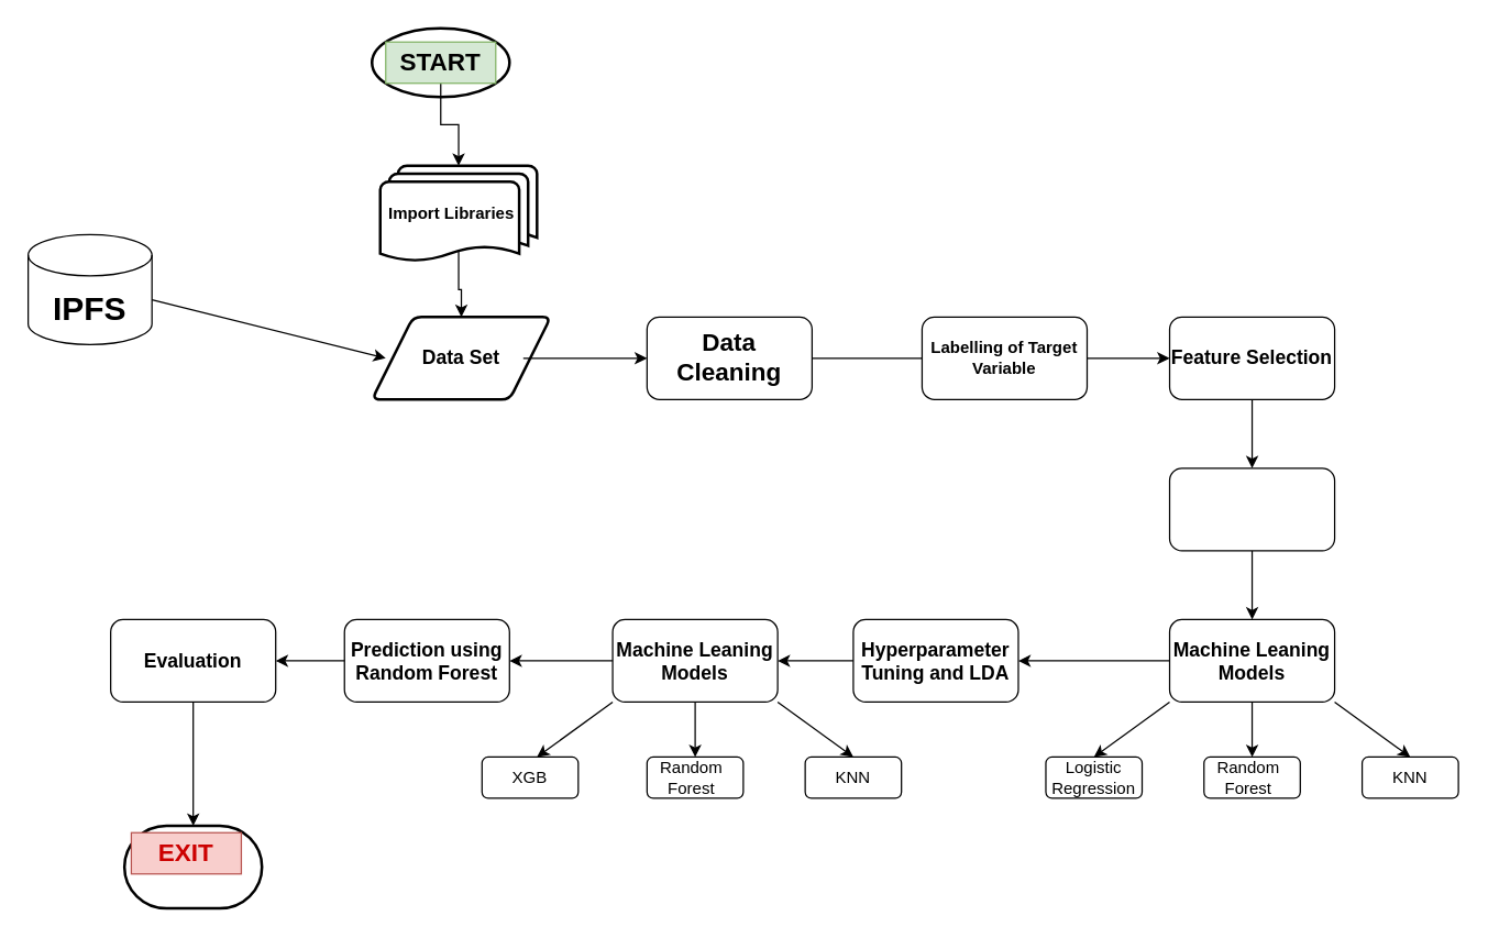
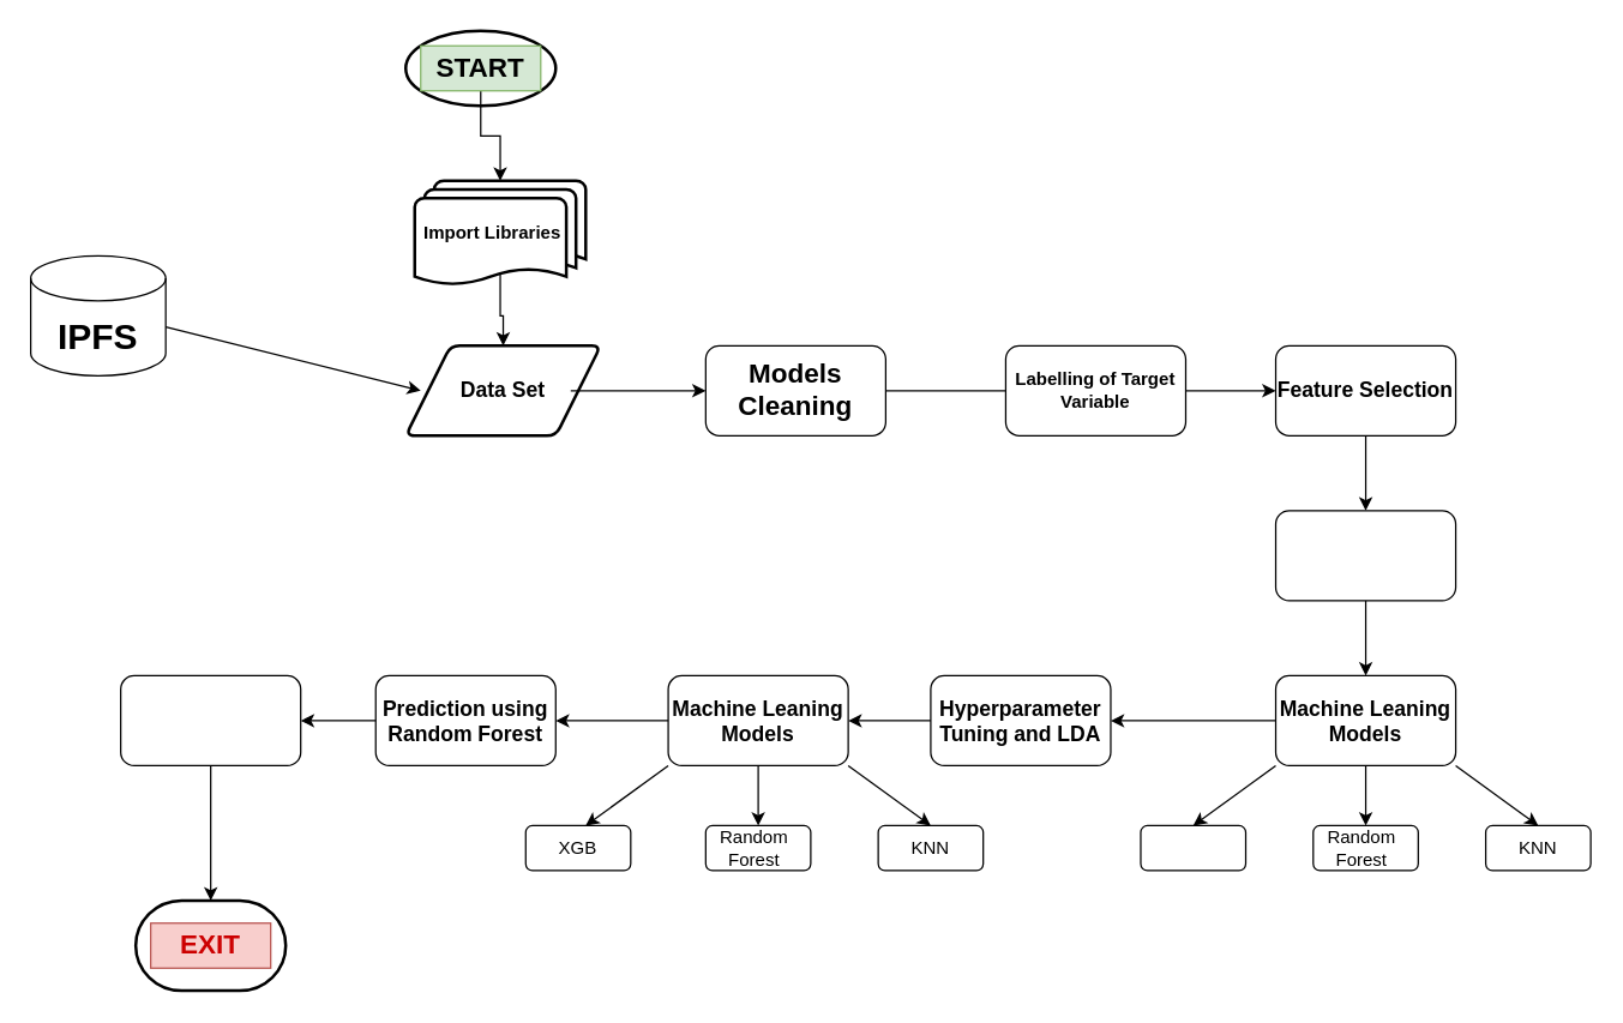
  <mxCell id="0" />
  <mxCell id="1" parent="0" />
  <mxCell id="2" value="" style="strokeWidth=2;html=1;shape=mxgraph.flowchart.start_1;whiteSpace=wrap;" vertex="1" parent="1"><mxGeometry x="270" y="20" width="100" height="50" as="geometry" /></mxCell>
  <mxCell id="3" style="edgeStyle=orthogonalEdgeStyle;rounded=0;orthogonalLoop=1;jettySize=auto;html=1;exitX=0.5;exitY=0.88;exitDx=0;exitDy=0;exitPerimeter=0;entryX=0.5;entryY=0;entryDx=0;entryDy=0;" edge="1" parent="1" source="4" target="10"><mxGeometry relative="1" as="geometry" /></mxCell>
  <mxCell id="4" value="" style="strokeWidth=2;html=1;shape=mxgraph.flowchart.multi-document;whiteSpace=wrap;" vertex="1" parent="1"><mxGeometry x="276" y="120" width="114" height="70" as="geometry" /></mxCell>
  <mxCell id="5" style="edgeStyle=orthogonalEdgeStyle;rounded=0;orthogonalLoop=1;jettySize=auto;html=1;entryX=0.5;entryY=0;entryDx=0;entryDy=0;entryPerimeter=0;" edge="1" parent="1" source="6" target="4"><mxGeometry relative="1" as="geometry"><mxPoint x="320" y="110" as="targetPoint" /></mxGeometry></mxCell>
  <mxCell id="6" value="&lt;h2&gt;&lt;b&gt;START&lt;/b&gt;&lt;/h2&gt;" style="text;html=1;strokeColor=#82b366;fillColor=#d5e8d4;align=center;verticalAlign=middle;whiteSpace=wrap;rounded=0;" vertex="1" parent="1"><mxGeometry x="280" y="30" width="80" height="30" as="geometry" /></mxCell>
  <mxCell id="7" value="&lt;h4&gt;&lt;b&gt;Import Libraries&lt;/b&gt;&lt;/h4&gt;" style="text;html=1;strokeColor=none;fillColor=none;align=center;verticalAlign=middle;whiteSpace=wrap;rounded=0;" vertex="1" parent="1"><mxGeometry x="276" y="140" width="104" height="30" as="geometry" /></mxCell>
  <mxCell id="8" value="" style="shape=cylinder3;whiteSpace=wrap;html=1;boundedLbl=1;backgroundOutline=1;size=15;" vertex="1" parent="1"><mxGeometry x="20" y="170" width="90" height="80" as="geometry" /></mxCell>
  <mxCell id="9" value="&lt;h1&gt;&lt;b&gt;IPFS&lt;/b&gt;&lt;/h1&gt;" style="text;html=1;strokeColor=none;fillColor=none;align=center;verticalAlign=middle;whiteSpace=wrap;rounded=0;" vertex="1" parent="1"><mxGeometry x="20" y="210" width="90" height="30" as="geometry" /></mxCell>
  <mxCell id="10" value="" style="shape=parallelogram;html=1;strokeWidth=2;perimeter=parallelogramPerimeter;whiteSpace=wrap;rounded=1;arcSize=12;size=0.23;" vertex="1" parent="1"><mxGeometry x="270" y="230" width="130" height="60" as="geometry" /></mxCell>
  <mxCell id="11" value="" style="endArrow=classic;html=1;rounded=0;exitX=1;exitY=0.25;exitDx=0;exitDy=0;" edge="1" parent="1" source="9"><mxGeometry width="50" height="50" relative="1" as="geometry"><mxPoint x="290" y="320" as="sourcePoint" /><mxPoint x="280" y="260" as="targetPoint" /></mxGeometry></mxCell>
  <mxCell id="12" value="" style="edgeStyle=orthogonalEdgeStyle;rounded=0;orthogonalLoop=1;jettySize=auto;html=1;" edge="1" parent="1" source="13" target="14"><mxGeometry relative="1" as="geometry" /></mxCell>
  <mxCell id="13" value="&lt;h3&gt;&lt;b&gt;Data Set&lt;/b&gt;&lt;/h3&gt;" style="text;html=1;strokeColor=none;fillColor=none;align=center;verticalAlign=middle;whiteSpace=wrap;rounded=0;" vertex="1" parent="1"><mxGeometry x="290" y="245" width="90" height="30" as="geometry" /></mxCell>
  <mxCell id="14" value="" style="rounded=1;whiteSpace=wrap;html=1;" vertex="1" parent="1"><mxGeometry x="470" y="230" width="120" height="60" as="geometry" /></mxCell>
  <mxCell id="15" value="" style="edgeStyle=orthogonalEdgeStyle;rounded=0;orthogonalLoop=1;jettySize=auto;html=1;endArrow=none;" edge="1" parent="1" source="16" target="19"><mxGeometry relative="1" as="geometry" /></mxCell>
- <mxCell id="16" value="&lt;h2&gt;&lt;b&gt;Data Cleaning&lt;/b&gt;&lt;/h2&gt;" style="text;html=1;strokeColor=none;fillColor=none;align=center;verticalAlign=middle;whiteSpace=wrap;rounded=0;" vertex="1" parent="1"><mxGeometry x="470" y="245" width="120" height="30" as="geometry" /></mxCell>
+ <mxCell id="16" value="&lt;h2&gt;&lt;b&gt;Models Cleaning&lt;/b&gt;&lt;/h2&gt;" style="text;html=1;strokeColor=none;fillColor=none;align=center;verticalAlign=middle;whiteSpace=wrap;rounded=0;" vertex="1" parent="1"><mxGeometry x="470" y="245" width="120" height="30" as="geometry" /></mxCell>
  <mxCell id="17" value="" style="rounded=1;whiteSpace=wrap;html=1;" vertex="1" parent="1"><mxGeometry x="670" y="230" width="120" height="60" as="geometry" /></mxCell>
  <mxCell id="18" value="" style="edgeStyle=orthogonalEdgeStyle;rounded=0;orthogonalLoop=1;jettySize=auto;html=1;" edge="1" parent="1" source="19" target="21"><mxGeometry relative="1" as="geometry" /></mxCell>
  <mxCell id="19" value="&lt;b&gt;Labelling of Target Variable&lt;/b&gt;" style="text;html=1;strokeColor=none;fillColor=none;align=center;verticalAlign=middle;whiteSpace=wrap;rounded=0;" vertex="1" parent="1"><mxGeometry x="670" y="245" width="120" height="30" as="geometry" /></mxCell>
  <mxCell id="20" value="" style="edgeStyle=orthogonalEdgeStyle;rounded=0;orthogonalLoop=1;jettySize=auto;html=1;" edge="1" parent="1" source="21" target="24"><mxGeometry relative="1" as="geometry" /></mxCell>
  <mxCell id="21" value="" style="rounded=1;whiteSpace=wrap;html=1;" vertex="1" parent="1"><mxGeometry x="850" y="230" width="120" height="60" as="geometry" /></mxCell>
  <mxCell id="22" value="&lt;h3&gt;&lt;b&gt;Feature Selection&lt;/b&gt;&lt;/h3&gt;" style="text;html=1;strokeColor=none;fillColor=none;align=center;verticalAlign=middle;whiteSpace=wrap;rounded=0;" vertex="1" parent="1"><mxGeometry x="850" y="245" width="120" height="30" as="geometry" /></mxCell>
  <mxCell id="23" value="" style="edgeStyle=orthogonalEdgeStyle;rounded=0;orthogonalLoop=1;jettySize=auto;html=1;" edge="1" parent="1" source="24" target="25"><mxGeometry relative="1" as="geometry" /></mxCell>
  <mxCell id="24" value="" style="rounded=1;whiteSpace=wrap;html=1;" vertex="1" parent="1"><mxGeometry x="850" y="340" width="120" height="60" as="geometry" /></mxCell>
  <mxCell id="25" value="" style="rounded=1;whiteSpace=wrap;html=1;" vertex="1" parent="1"><mxGeometry x="850" y="450" width="120" height="60" as="geometry" /></mxCell>
  <mxCell id="26" value="" style="edgeStyle=orthogonalEdgeStyle;rounded=0;orthogonalLoop=1;jettySize=auto;html=1;" edge="1" parent="1" source="27" target="37"><mxGeometry relative="1" as="geometry" /></mxCell>
  <mxCell id="27" value="&lt;h3&gt;&lt;b&gt;Machine Leaning Models&lt;/b&gt;&lt;/h3&gt;" style="text;html=1;strokeColor=none;fillColor=none;align=center;verticalAlign=middle;whiteSpace=wrap;rounded=0;" vertex="1" parent="1"><mxGeometry x="850" y="465" width="120" height="30" as="geometry" /></mxCell>
  <mxCell id="28" value="" style="rounded=1;whiteSpace=wrap;html=1;" vertex="1" parent="1"><mxGeometry x="760" y="550" width="70" height="30" as="geometry" /></mxCell>
  <mxCell id="29" value="" style="rounded=1;whiteSpace=wrap;html=1;" vertex="1" parent="1"><mxGeometry x="875" y="550" width="70" height="30" as="geometry" /></mxCell>
  <mxCell id="30" value="" style="rounded=1;whiteSpace=wrap;html=1;" vertex="1" parent="1"><mxGeometry x="990" y="550" width="70" height="30" as="geometry" /></mxCell>
  <mxCell id="31" value="" style="endArrow=classic;html=1;rounded=0;exitX=0;exitY=1;exitDx=0;exitDy=0;entryX=0.5;entryY=0;entryDx=0;entryDy=0;" edge="1" parent="1" source="25" target="28"><mxGeometry width="50" height="50" relative="1" as="geometry"><mxPoint x="610" y="530" as="sourcePoint" /><mxPoint x="660" y="480" as="targetPoint" /></mxGeometry></mxCell>
  <mxCell id="32" value="" style="endArrow=classic;html=1;rounded=0;exitX=0.5;exitY=1;exitDx=0;exitDy=0;entryX=0.5;entryY=0;entryDx=0;entryDy=0;" edge="1" parent="1" source="25" target="29"><mxGeometry width="50" height="50" relative="1" as="geometry"><mxPoint x="610" y="530" as="sourcePoint" /><mxPoint x="660" y="480" as="targetPoint" /></mxGeometry></mxCell>
  <mxCell id="33" value="" style="endArrow=classic;html=1;rounded=0;exitX=1;exitY=1;exitDx=0;exitDy=0;entryX=0.5;entryY=0;entryDx=0;entryDy=0;" edge="1" parent="1" source="25" target="30"><mxGeometry width="50" height="50" relative="1" as="geometry"><mxPoint x="610" y="530" as="sourcePoint" /><mxPoint x="660" y="480" as="targetPoint" /></mxGeometry></mxCell>
- <mxCell id="34" value="Logistic Regression" style="text;html=1;strokeColor=none;fillColor=none;align=center;verticalAlign=middle;whiteSpace=wrap;rounded=0;" vertex="1" parent="1"><mxGeometry x="760" y="550" width="70" height="30" as="geometry" /></mxCell>
  <mxCell id="35" value="Random Forest" style="text;html=1;strokeColor=none;fillColor=none;align=center;verticalAlign=middle;whiteSpace=wrap;rounded=0;" vertex="1" parent="1"><mxGeometry x="875" y="550" width="65" height="30" as="geometry" /></mxCell>
  <mxCell id="36" value="KNN" style="text;html=1;strokeColor=none;fillColor=none;align=center;verticalAlign=middle;whiteSpace=wrap;rounded=0;" vertex="1" parent="1"><mxGeometry x="990" y="550" width="70" height="30" as="geometry" /></mxCell>
  <mxCell id="37" value="" style="rounded=1;whiteSpace=wrap;html=1;" vertex="1" parent="1"><mxGeometry x="620" y="450" width="120" height="60" as="geometry" /></mxCell>
  <mxCell id="38" value="" style="edgeStyle=orthogonalEdgeStyle;rounded=0;orthogonalLoop=1;jettySize=auto;html=1;" edge="1" parent="1" source="39" target="40"><mxGeometry relative="1" as="geometry" /></mxCell>
  <mxCell id="39" value="&lt;h3&gt;&lt;b&gt;Hyperparameter Tuning and LDA&lt;/b&gt;&lt;/h3&gt;" style="text;html=1;strokeColor=none;fillColor=none;align=center;verticalAlign=middle;whiteSpace=wrap;rounded=0;" vertex="1" parent="1"><mxGeometry x="620" y="465" width="120" height="30" as="geometry" /></mxCell>
  <mxCell id="40" value="" style="rounded=1;whiteSpace=wrap;html=1;" vertex="1" parent="1"><mxGeometry x="445" y="450" width="120" height="60" as="geometry" /></mxCell>
  <mxCell id="41" value="" style="edgeStyle=orthogonalEdgeStyle;rounded=0;orthogonalLoop=1;jettySize=auto;html=1;" edge="1" parent="1" source="42" target="52"><mxGeometry relative="1" as="geometry" /></mxCell>
  <mxCell id="42" value="&lt;h3&gt;&lt;b&gt;Machine Leaning Models&lt;/b&gt;&lt;/h3&gt;" style="text;html=1;strokeColor=none;fillColor=none;align=center;verticalAlign=middle;whiteSpace=wrap;rounded=0;" vertex="1" parent="1"><mxGeometry x="445" y="465" width="120" height="30" as="geometry" /></mxCell>
  <mxCell id="43" value="" style="rounded=1;whiteSpace=wrap;html=1;" vertex="1" parent="1"><mxGeometry x="470" y="550" width="70" height="30" as="geometry" /></mxCell>
  <mxCell id="44" value="" style="rounded=1;whiteSpace=wrap;html=1;" vertex="1" parent="1"><mxGeometry x="585" y="550" width="70" height="30" as="geometry" /></mxCell>
  <mxCell id="45" value="" style="endArrow=classic;html=1;rounded=0;exitX=0;exitY=1;exitDx=0;exitDy=0;entryX=0.5;entryY=0;entryDx=0;entryDy=0;" edge="1" parent="1"><mxGeometry width="50" height="50" relative="1" as="geometry"><mxPoint x="445" y="510" as="sourcePoint" /><mxPoint x="390" y="550" as="targetPoint" /></mxGeometry></mxCell>
  <mxCell id="46" value="" style="endArrow=classic;html=1;rounded=0;exitX=0.5;exitY=1;exitDx=0;exitDy=0;entryX=0.5;entryY=0;entryDx=0;entryDy=0;" edge="1" parent="1" target="43"><mxGeometry width="50" height="50" relative="1" as="geometry"><mxPoint x="505" y="510" as="sourcePoint" /><mxPoint x="255" y="480" as="targetPoint" /></mxGeometry></mxCell>
  <mxCell id="47" value="" style="endArrow=classic;html=1;rounded=0;exitX=1;exitY=1;exitDx=0;exitDy=0;entryX=0.5;entryY=0;entryDx=0;entryDy=0;" edge="1" parent="1" target="44"><mxGeometry width="50" height="50" relative="1" as="geometry"><mxPoint x="565" y="510" as="sourcePoint" /><mxPoint x="255" y="480" as="targetPoint" /></mxGeometry></mxCell>
  <mxCell id="48" value="Random Forest" style="text;html=1;strokeColor=none;fillColor=none;align=center;verticalAlign=middle;whiteSpace=wrap;rounded=0;" vertex="1" parent="1"><mxGeometry x="470" y="550" width="65" height="30" as="geometry" /></mxCell>
  <mxCell id="49" value="KNN" style="text;html=1;strokeColor=none;fillColor=none;align=center;verticalAlign=middle;whiteSpace=wrap;rounded=0;" vertex="1" parent="1"><mxGeometry x="585" y="550" width="70" height="30" as="geometry" /></mxCell>
  <mxCell id="50" value="" style="rounded=1;whiteSpace=wrap;html=1;" vertex="1" parent="1"><mxGeometry x="350" y="550" width="70" height="30" as="geometry" /></mxCell>
  <mxCell id="51" value="XGB" style="text;html=1;strokeColor=none;fillColor=none;align=center;verticalAlign=middle;whiteSpace=wrap;rounded=0;" vertex="1" parent="1"><mxGeometry x="350" y="550" width="70" height="30" as="geometry" /></mxCell>
  <mxCell id="52" value="" style="rounded=1;whiteSpace=wrap;html=1;" vertex="1" parent="1"><mxGeometry x="250" y="450" width="120" height="60" as="geometry" /></mxCell>
  <mxCell id="53" value="" style="edgeStyle=orthogonalEdgeStyle;rounded=0;orthogonalLoop=1;jettySize=auto;html=1;" edge="1" parent="1" source="54" target="56"><mxGeometry relative="1" as="geometry" /></mxCell>
  <mxCell id="54" value="&lt;h3&gt;&lt;b&gt;Prediction using Random Forest&lt;/b&gt;&lt;/h3&gt;" style="text;html=1;strokeColor=none;fillColor=none;align=center;verticalAlign=middle;whiteSpace=wrap;rounded=0;" vertex="1" parent="1"><mxGeometry x="250" y="465" width="120" height="30" as="geometry" /></mxCell>
  <mxCell id="55" value="" style="edgeStyle=orthogonalEdgeStyle;rounded=0;orthogonalLoop=1;jettySize=auto;html=1;" edge="1" parent="1" source="56" target="58"><mxGeometry relative="1" as="geometry" /></mxCell>
  <mxCell id="56" value="" style="rounded=1;whiteSpace=wrap;html=1;" vertex="1" parent="1"><mxGeometry x="80" y="450" width="120" height="60" as="geometry" /></mxCell>
- <mxCell id="57" value="&lt;h3&gt;&lt;b&gt;Evaluation&lt;/b&gt;&lt;/h3&gt;" style="text;html=1;strokeColor=none;fillColor=none;align=center;verticalAlign=middle;whiteSpace=wrap;rounded=0;" vertex="1" parent="1"><mxGeometry x="80" y="465" width="120" height="30" as="geometry" /></mxCell>
  <mxCell id="58" value="" style="strokeWidth=2;html=1;shape=mxgraph.flowchart.terminator;whiteSpace=wrap;" vertex="1" parent="1"><mxGeometry x="90" y="600" width="100" height="60" as="geometry" /></mxCell>
- <mxCell id="59" value="&lt;h2&gt;&lt;b&gt;&lt;font color=&quot;#cc0000&quot;&gt;EXIT&lt;/font&gt;&lt;/b&gt;&lt;/h2&gt;" style="text;html=1;strokeColor=#b85450;fillColor=#f8cecc;align=center;verticalAlign=middle;whiteSpace=wrap;rounded=0;" vertex="1" parent="1"><mxGeometry x="95" y="605" width="80" height="30" as="geometry" /></mxCell>
+ <mxCell id="59" value="&lt;h2&gt;&lt;b&gt;&lt;font color=&quot;#cc0000&quot;&gt;EXIT&lt;/font&gt;&lt;/b&gt;&lt;/h2&gt;" style="text;html=1;strokeColor=#b85450;fillColor=#f8cecc;align=center;verticalAlign=middle;whiteSpace=wrap;rounded=0;" vertex="1" parent="1"><mxGeometry x="100" y="615" width="80" height="30" as="geometry" /></mxCell>
